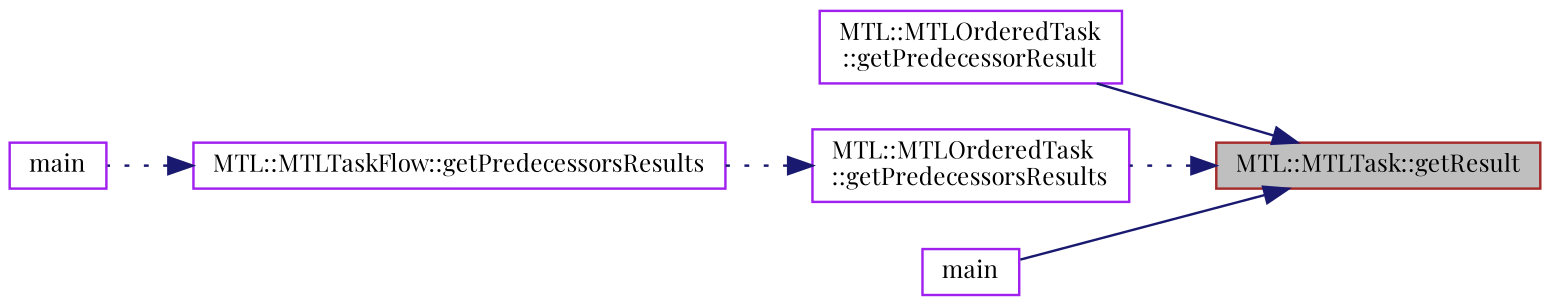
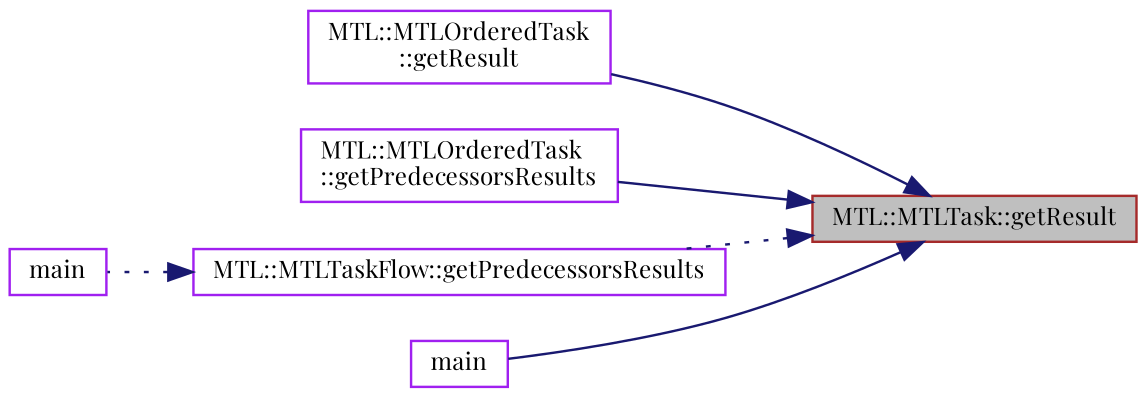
  digraph {
    fontname="Playfair Display"
    rankdir=RL
    node [color=purple fillcolor=white fontname="Playfair Display" fontsize=10 shape=record style=filled]
    edge [color=midnightblue dir=back fontname="Playfair Display" fontsize=10 labelfontname=Helvetica labelfontsize=10 style=dotted]
    n1 [color=brown fillcolor=grey75 fontcolor=black height=0.2 label="MTL::MTLTask::getResult" width=0.4]
-   n2 [height=0.2 label="MTL::MTLOrderedTask\l::getPredecessorResult" width=0.4]
+   n2 [height=0.2 label="MTL::MTLOrderedTask\l::getResult" width=0.4]
    n3 [height=0.2 label="MTL::MTLOrderedTask\l::getPredecessorsResults" width=0.4]
    n4 [height=0.2 label="MTL::MTLTaskFlow::getPredecessorsResults" width=0.4]
    n5 [height=0.2 label=main width=0.4]
    n6 [height=0.2 label=main width=0.4]
    n1 -> n2 [style=solid]
-   n1 -> n3
-   n3 -> n4
+   n1 -> n3 [style=solid]
+   n1 -> n4
    n1 -> n5 [style=solid]
    n4 -> n6
  }
